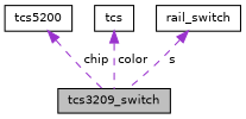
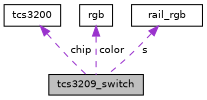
  digraph {
    fontname="DejaVu Sans"
    node [color=black fillcolor=white fontname="DejaVu Sans" fontsize=10 shape=record style=filled]
    edge [color=darkorchid3 dir=back fontname="DejaVu Sans" fontsize=10 labelfontname=Helvetica labelfontsize=10 style=dashed]
    n1 [fillcolor=grey75 fontcolor=black height=0.2 label=tcs3209_switch width=0.4]
-   n2 [height=0.2 label=tcs5200 width=0.4]
-   n3 [height=0.2 label=tcs width=0.4]
-   n4 [height=0.2 label=rail_switch width=0.4]
+   n2 [height=0.2 label=tcs3200 width=0.4]
+   n3 [height=0.2 label=rgb width=0.4]
+   n4 [height=0.2 label=rail_rgb width=0.4]
    n2 -> n1 [label=" chip"]
    n3 -> n1 [label=" color"]
    n4 -> n1 [label=" s"]
  }
